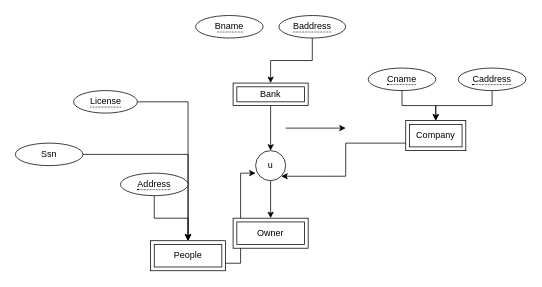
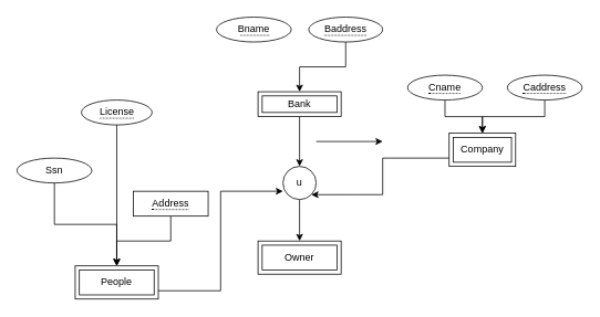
  <mxCell id="0" />
  <mxCell id="1" parent="0" />
  <mxCell id="2" style="edgeStyle=orthogonalEdgeStyle;rounded=0;orthogonalLoop=1;jettySize=auto;html=1;exitX=1;exitY=0.75;exitDx=0;exitDy=0;entryX=0;entryY=0.75;entryDx=0;entryDy=0;entryPerimeter=0;" edge="1" parent="1" source="3" target="9"><mxGeometry relative="1" as="geometry" /></mxCell>
- <mxCell id="3" value="People" style="shape=ext;margin=3;double=1;whiteSpace=wrap;html=1;align=center;" vertex="1" parent="1"><mxGeometry x="200" y="320" width="100" height="40" as="geometry" /></mxCell>
+ <mxCell id="3" value="People" style="shape=ext;margin=3;double=1;whiteSpace=wrap;html=1;align=center;" vertex="1" parent="1"><mxGeometry x="90" y="320" width="100" height="40" as="geometry" /></mxCell>
  <mxCell id="4" style="edgeStyle=orthogonalEdgeStyle;rounded=0;orthogonalLoop=1;jettySize=auto;html=1;entryX=0.5;entryY=0;entryDx=0;entryDy=0;" edge="1" parent="1" source="5" target="9"><mxGeometry relative="1" as="geometry" /></mxCell>
  <mxCell id="5" value="Bank" style="shape=ext;margin=3;double=1;whiteSpace=wrap;html=1;align=center;" vertex="1" parent="1"><mxGeometry x="310" y="110" width="100" height="30" as="geometry" /></mxCell>
  <mxCell id="6" style="edgeStyle=orthogonalEdgeStyle;rounded=0;orthogonalLoop=1;jettySize=auto;html=1;exitX=0;exitY=0.75;exitDx=0;exitDy=0;entryX=1;entryY=1;entryDx=0;entryDy=0;" edge="1" parent="1" source="7" target="9"><mxGeometry relative="1" as="geometry" /></mxCell>
  <mxCell id="7" value="Company" style="shape=ext;margin=3;double=1;whiteSpace=wrap;html=1;align=center;" vertex="1" parent="1"><mxGeometry x="540" y="160" width="80" height="40" as="geometry" /></mxCell>
  <mxCell id="8" style="edgeStyle=orthogonalEdgeStyle;rounded=0;orthogonalLoop=1;jettySize=auto;html=1;entryX=0.5;entryY=0;entryDx=0;entryDy=0;" edge="1" parent="1" source="9" target="10"><mxGeometry relative="1" as="geometry" /></mxCell>
  <mxCell id="9" value="u" style="ellipse;whiteSpace=wrap;html=1;aspect=fixed;" vertex="1" parent="1"><mxGeometry x="340" y="200" width="40" height="40" as="geometry" /></mxCell>
  <mxCell id="10" value="Owner" style="shape=ext;margin=3;double=1;whiteSpace=wrap;html=1;align=center;" vertex="1" parent="1"><mxGeometry x="310" y="290" width="100" height="40" as="geometry" /></mxCell>
  <mxCell id="11" style="edgeStyle=orthogonalEdgeStyle;rounded=0;orthogonalLoop=1;jettySize=auto;html=1;entryX=0.5;entryY=0;entryDx=0;entryDy=0;" edge="1" parent="1" source="12" target="3"><mxGeometry relative="1" as="geometry" /></mxCell>
  <mxCell id="12" value="&lt;span style=&quot;border-bottom: 1px dotted&quot;&gt;License&lt;/span&gt;" style="ellipse;whiteSpace=wrap;html=1;align=center;" vertex="1" parent="1"><mxGeometry x="97.5" y="120" width="85" height="30" as="geometry" /></mxCell>
  <mxCell id="13" style="edgeStyle=orthogonalEdgeStyle;rounded=0;orthogonalLoop=1;jettySize=auto;html=1;entryX=0.5;entryY=0;entryDx=0;entryDy=0;" edge="1" parent="1" source="14" target="3"><mxGeometry relative="1" as="geometry" /></mxCell>
  <mxCell id="14" value="Ssn" style="ellipse;whiteSpace=wrap;html=1;align=center;" vertex="1" parent="1"><mxGeometry x="20" y="190" width="90" height="30" as="geometry" /></mxCell>
  <mxCell id="15" style="edgeStyle=orthogonalEdgeStyle;rounded=0;orthogonalLoop=1;jettySize=auto;html=1;" edge="1" parent="1" source="16" target="3"><mxGeometry relative="1" as="geometry" /></mxCell>
- <mxCell id="16" value="&lt;span style=&quot;border-bottom: 1px dotted&quot;&gt;Address&lt;/span&gt;" style="ellipse;whiteSpace=wrap;html=1;align=center;" vertex="1" parent="1"><mxGeometry x="160" y="230" width="90" height="30" as="geometry" /></mxCell>
+ <mxCell id="16" value="&lt;span style=&quot;border-bottom: 1px dotted&quot;&gt;Address&lt;/span&gt;" style="whiteSpace=wrap;html=1;align=center;rounded=0;" vertex="1" parent="1"><mxGeometry x="160" y="230" width="90" height="30" as="geometry" /></mxCell>
  <mxCell id="17" value="&lt;span style=&quot;border-bottom: 1px dotted&quot;&gt;Bname&lt;/span&gt;" style="ellipse;whiteSpace=wrap;html=1;align=center;" vertex="1" parent="1"><mxGeometry x="260" y="20" width="90" height="30" as="geometry" /></mxCell>
  <mxCell id="18" style="edgeStyle=orthogonalEdgeStyle;rounded=0;orthogonalLoop=1;jettySize=auto;html=1;exitX=0.5;exitY=1;exitDx=0;exitDy=0;entryX=0.5;entryY=0;entryDx=0;entryDy=0;" edge="1" parent="1" source="19" target="5"><mxGeometry relative="1" as="geometry" /></mxCell>
  <mxCell id="19" value="&lt;span style=&quot;border-bottom: 1px dotted&quot;&gt;Baddress&lt;/span&gt;" style="ellipse;whiteSpace=wrap;html=1;align=center;" vertex="1" parent="1"><mxGeometry x="371" y="20" width="89" height="30" as="geometry" /></mxCell>
  <mxCell id="20" style="edgeStyle=orthogonalEdgeStyle;rounded=0;orthogonalLoop=1;jettySize=auto;html=1;exitX=0.5;exitY=1;exitDx=0;exitDy=0;entryX=0.5;entryY=0;entryDx=0;entryDy=0;" edge="1" parent="1" source="21" target="7"><mxGeometry relative="1" as="geometry" /></mxCell>
  <mxCell id="21" value="&lt;span style=&quot;border-bottom: 1px dotted&quot;&gt;Cname&lt;/span&gt;" style="ellipse;whiteSpace=wrap;html=1;align=center;" vertex="1" parent="1"><mxGeometry x="490" y="90" width="90" height="30" as="geometry" /></mxCell>
  <mxCell id="22" style="edgeStyle=orthogonalEdgeStyle;rounded=0;orthogonalLoop=1;jettySize=auto;html=1;exitX=0.5;exitY=1;exitDx=0;exitDy=0;entryX=0.5;entryY=0;entryDx=0;entryDy=0;" edge="1" parent="1" source="23" target="7"><mxGeometry relative="1" as="geometry" /></mxCell>
  <mxCell id="23" value="&lt;span style=&quot;border-bottom: 1px dotted&quot;&gt;Caddress&lt;/span&gt;" style="ellipse;whiteSpace=wrap;html=1;align=center;" vertex="1" parent="1"><mxGeometry x="610" y="90" width="90" height="30" as="geometry" /></mxCell>
  <mxCell id="24" value="" style="edgeStyle=none;orthogonalLoop=1;jettySize=auto;html=1;rounded=0;" edge="1" parent="1"><mxGeometry width="80" relative="1" as="geometry"><mxPoint x="380" y="170" as="sourcePoint" /><mxPoint x="460" y="170" as="targetPoint" /><Array as="points" /></mxGeometry></mxCell>
